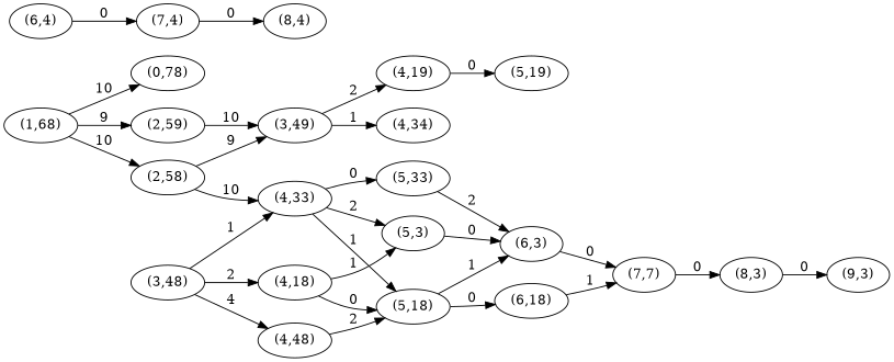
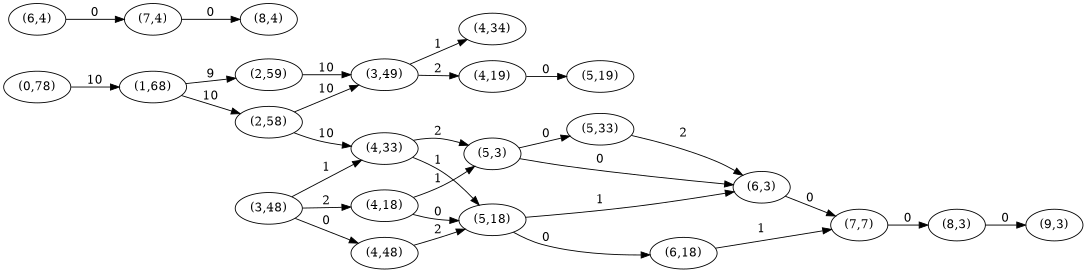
  strict digraph {
    rankdir=LR
    n1 [label="(0,78)"]
    n2 [label="(1,68)"]
    n3 [label="(2,58)"]
    n4 [label="(2,59)"]
    n5 [label="(3,49)"]
    n6 [label="(4,33)"]
    n7 [label="(3,48)"]
    n8 [label="(4,18)"]
    n9 [label="(4,48)"]
    n10 [label="(4,19)"]
    n11 [label="(4,34)"]
    n12 [label="(5,3)"]
    n13 [label="(5,18)"]
    n14 [label="(5,33)"]
    n15 [label="(6,3)"]
    n16 [label="(6,18)"]
    n17 [label="(7,7)"]
    n18 [label="(8,3)"]
    n19 [label="(9,3)"]
    n20 [label="(5,19)"]
    n21 [label="(6,4)"]
    n22 [label="(7,4)"]
    n23 [label="(8,4)"]
-   n2 -> n1 [label=10]
+   n1 -> n2 [label=10]
    n2 -> n3 [label=10]
    n2 -> n4 [label=9]
-   n3 -> n5 [label=9]
+   n3 -> n5 [label=10]
    n3 -> n6 [label=10]
    n4 -> n5 [label=10]
    n5 -> n10 [label=2]
    n5 -> n11 [label=1]
    n6 -> n12 [label=2]
    n6 -> n13 [label=1]
-   n6 -> n14 [label=0]
+   n12 -> n14 [label=0]
    n7 -> n6 [label=1]
    n7 -> n8 [label=2]
-   n7 -> n9 [label=4]
+   n7 -> n9 [label=0]
    n8 -> n12 [label=1]
    n8 -> n13 [label=0]
    n9 -> n13 [label=2]
    n10 -> n20 [label=0]
    n12 -> n15 [label=0]
    n13 -> n15 [label=1]
    n13 -> n16 [label=0]
    n14 -> n15 [label=2]
    n15 -> n17 [label=0]
    n16 -> n17 [label=1]
    n17 -> n18 [label=0]
    n18 -> n19 [label=0]
    n21 -> n22 [label=0]
    n22 -> n23 [label=0]
  }
